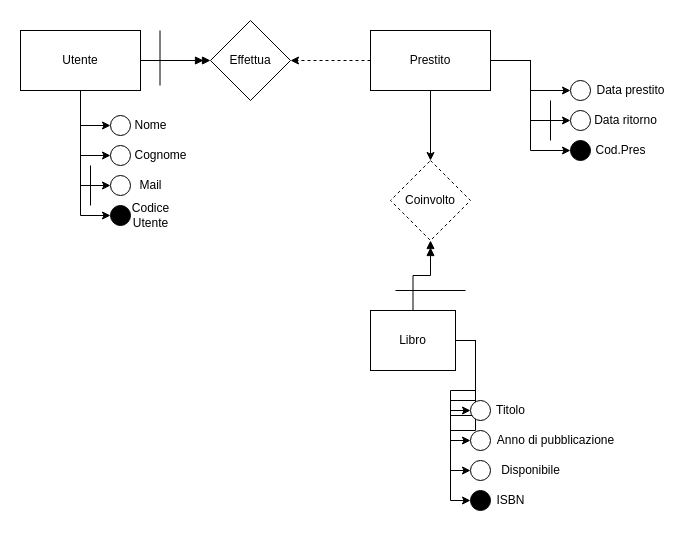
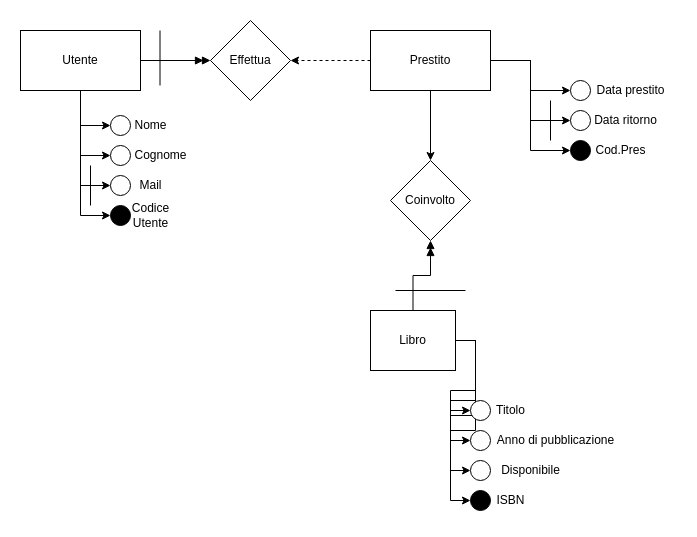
  <mxCell id="0" />
  <mxCell id="1" parent="0" />
  <mxCell id="2" value="" style="edgeStyle=orthogonalEdgeStyle;rounded=0;orthogonalLoop=1;jettySize=auto;html=1;endArrow=doubleBlock;endFill=1;" parent="1" source="7" target="21" edge="1"><mxGeometry relative="1" as="geometry" /></mxCell>
  <mxCell id="3" style="edgeStyle=orthogonalEdgeStyle;rounded=0;orthogonalLoop=1;jettySize=auto;html=1;entryX=0;entryY=0.5;entryDx=0;entryDy=0;" parent="1" source="7" target="23" edge="1"><mxGeometry relative="1" as="geometry" /></mxCell>
  <mxCell id="4" style="edgeStyle=orthogonalEdgeStyle;rounded=0;orthogonalLoop=1;jettySize=auto;html=1;entryX=0;entryY=0.5;entryDx=0;entryDy=0;" parent="1" source="7" target="24" edge="1"><mxGeometry relative="1" as="geometry" /></mxCell>
  <mxCell id="5" style="edgeStyle=orthogonalEdgeStyle;rounded=0;orthogonalLoop=1;jettySize=auto;html=1;entryX=0;entryY=0.5;entryDx=0;entryDy=0;" parent="1" source="7" target="25" edge="1"><mxGeometry relative="1" as="geometry" /></mxCell>
  <mxCell id="6" style="edgeStyle=orthogonalEdgeStyle;rounded=0;orthogonalLoop=1;jettySize=auto;html=1;entryX=0;entryY=0.5;entryDx=0;entryDy=0;" edge="1" parent="1" source="7" target="40"><mxGeometry relative="1" as="geometry" /></mxCell>
  <mxCell id="7" value="Utente" style="rounded=0;whiteSpace=wrap;html=1;" parent="1" vertex="1"><mxGeometry x="20" y="30" width="120" height="60" as="geometry" /></mxCell>
  <mxCell id="8" value="" style="edgeStyle=orthogonalEdgeStyle;rounded=0;orthogonalLoop=1;jettySize=auto;html=1;endArrow=doubleBlock;endFill=1;" parent="1" source="13" target="20" edge="1"><mxGeometry relative="1" as="geometry" /></mxCell>
  <mxCell id="9" style="edgeStyle=orthogonalEdgeStyle;rounded=0;orthogonalLoop=1;jettySize=auto;html=1;entryX=0;entryY=0.5;entryDx=0;entryDy=0;" parent="1" source="13" target="30" edge="1"><mxGeometry relative="1" as="geometry" /></mxCell>
  <mxCell id="10" style="edgeStyle=orthogonalEdgeStyle;rounded=0;orthogonalLoop=1;jettySize=auto;html=1;entryX=0;entryY=0.5;entryDx=0;entryDy=0;" parent="1" source="13" target="31" edge="1"><mxGeometry relative="1" as="geometry" /></mxCell>
  <mxCell id="11" style="edgeStyle=orthogonalEdgeStyle;rounded=0;orthogonalLoop=1;jettySize=auto;html=1;entryX=0;entryY=0.5;entryDx=0;entryDy=0;" parent="1" source="13" target="32" edge="1"><mxGeometry relative="1" as="geometry" /></mxCell>
  <mxCell id="12" style="edgeStyle=orthogonalEdgeStyle;rounded=0;orthogonalLoop=1;jettySize=auto;html=1;entryX=0;entryY=0.5;entryDx=0;entryDy=0;" edge="1" parent="1" source="13" target="42"><mxGeometry relative="1" as="geometry" /></mxCell>
  <mxCell id="13" value="Libro" style="rounded=0;whiteSpace=wrap;html=1;" parent="1" vertex="1"><mxGeometry x="370" y="310" width="85" height="60" as="geometry" /></mxCell>
  <mxCell id="14" style="edgeStyle=orthogonalEdgeStyle;rounded=0;orthogonalLoop=1;jettySize=auto;html=1;" parent="1" source="19" target="20" edge="1"><mxGeometry relative="1" as="geometry" /></mxCell>
  <mxCell id="15" style="edgeStyle=orthogonalEdgeStyle;rounded=0;orthogonalLoop=1;jettySize=auto;html=1;entryX=1;entryY=0.5;entryDx=0;entryDy=0;dashed=1;" parent="1" source="19" target="21" edge="1"><mxGeometry relative="1" as="geometry" /></mxCell>
  <mxCell id="16" style="edgeStyle=orthogonalEdgeStyle;rounded=0;orthogonalLoop=1;jettySize=auto;html=1;entryX=0;entryY=0.5;entryDx=0;entryDy=0;" parent="1" source="19" target="36" edge="1"><mxGeometry relative="1" as="geometry" /></mxCell>
  <mxCell id="17" style="edgeStyle=orthogonalEdgeStyle;rounded=0;orthogonalLoop=1;jettySize=auto;html=1;entryX=0;entryY=0.5;entryDx=0;entryDy=0;" parent="1" source="19" target="37" edge="1"><mxGeometry relative="1" as="geometry" /></mxCell>
  <mxCell id="18" style="edgeStyle=orthogonalEdgeStyle;rounded=0;orthogonalLoop=1;jettySize=auto;html=1;entryX=0;entryY=0.5;entryDx=0;entryDy=0;" edge="1" parent="1" source="19" target="44"><mxGeometry relative="1" as="geometry" /></mxCell>
  <mxCell id="19" value="Prestito" style="rounded=0;whiteSpace=wrap;html=1;" parent="1" vertex="1"><mxGeometry x="370" y="30" width="120" height="60" as="geometry" /></mxCell>
- <mxCell id="20" value="Coinvolto" style="rhombus;whiteSpace=wrap;html=1;rounded=0;dashed=1;" parent="1" vertex="1"><mxGeometry x="390" y="160" width="80" height="80" as="geometry" /></mxCell>
+ <mxCell id="20" value="Coinvolto" style="rhombus;whiteSpace=wrap;html=1;rounded=0;" parent="1" vertex="1"><mxGeometry x="390" y="160" width="80" height="80" as="geometry" /></mxCell>
  <mxCell id="21" value="Effettua" style="rhombus;whiteSpace=wrap;html=1;rounded=0;" parent="1" vertex="1"><mxGeometry x="210" y="20" width="80" height="80" as="geometry" /></mxCell>
  <mxCell id="22" value="" style="endArrow=none;html=1;rounded=0;" parent="1" edge="1"><mxGeometry width="50" height="50" relative="1" as="geometry"><mxPoint x="159.5" y="85" as="sourcePoint" /><mxPoint x="159.5" y="30" as="targetPoint" /></mxGeometry></mxCell>
  <mxCell id="23" value="" style="ellipse;whiteSpace=wrap;html=1;aspect=fixed;" parent="1" vertex="1"><mxGeometry x="110" y="115" width="20" height="20" as="geometry" /></mxCell>
  <mxCell id="24" value="" style="ellipse;whiteSpace=wrap;html=1;aspect=fixed;" parent="1" vertex="1"><mxGeometry x="110" y="145" width="20" height="20" as="geometry" /></mxCell>
  <mxCell id="25" value="" style="ellipse;whiteSpace=wrap;html=1;aspect=fixed;" parent="1" vertex="1"><mxGeometry x="110" y="175" width="20" height="20" as="geometry" /></mxCell>
  <mxCell id="26" value="Nome" style="text;html=1;align=center;verticalAlign=middle;resizable=0;points=[];autosize=1;strokeColor=none;fillColor=none;" parent="1" vertex="1"><mxGeometry x="120" y="110" width="60" height="30" as="geometry" /></mxCell>
  <mxCell id="27" value="Cognome" style="text;html=1;align=center;verticalAlign=middle;resizable=0;points=[];autosize=1;strokeColor=none;fillColor=none;" parent="1" vertex="1"><mxGeometry x="120" y="140" width="80" height="30" as="geometry" /></mxCell>
  <mxCell id="28" value="Mail" style="text;html=1;align=center;verticalAlign=middle;resizable=0;points=[];autosize=1;strokeColor=none;fillColor=none;" parent="1" vertex="1"><mxGeometry x="125" y="170" width="50" height="30" as="geometry" /></mxCell>
  <mxCell id="29" value="" style="endArrow=none;html=1;rounded=0;" parent="1" edge="1"><mxGeometry width="50" height="50" relative="1" as="geometry"><mxPoint x="395" y="290" as="sourcePoint" /><mxPoint x="465" y="290" as="targetPoint" /></mxGeometry></mxCell>
  <mxCell id="30" value="" style="ellipse;whiteSpace=wrap;html=1;aspect=fixed;" parent="1" vertex="1"><mxGeometry x="470" y="400" width="20" height="20" as="geometry" /></mxCell>
  <mxCell id="31" value="" style="ellipse;whiteSpace=wrap;html=1;aspect=fixed;" parent="1" vertex="1"><mxGeometry x="470" y="430" width="20" height="20" as="geometry" /></mxCell>
  <mxCell id="32" value="" style="ellipse;whiteSpace=wrap;html=1;aspect=fixed;" parent="1" vertex="1"><mxGeometry x="470" y="460" width="20" height="20" as="geometry" /></mxCell>
  <mxCell id="33" value="Titolo" style="text;html=1;align=center;verticalAlign=middle;resizable=0;points=[];autosize=1;strokeColor=none;fillColor=none;" parent="1" vertex="1"><mxGeometry x="485" y="395" width="50" height="30" as="geometry" /></mxCell>
  <mxCell id="34" value="Anno di pubblicazione" style="text;html=1;align=center;verticalAlign=middle;resizable=0;points=[];autosize=1;strokeColor=none;fillColor=none;" parent="1" vertex="1"><mxGeometry x="485" y="425" width="140" height="30" as="geometry" /></mxCell>
  <mxCell id="35" value="Disponibile" style="text;html=1;align=center;verticalAlign=middle;resizable=0;points=[];autosize=1;strokeColor=none;fillColor=none;" parent="1" vertex="1"><mxGeometry x="490" y="455" width="80" height="30" as="geometry" /></mxCell>
  <mxCell id="36" value="" style="ellipse;whiteSpace=wrap;html=1;aspect=fixed;" parent="1" vertex="1"><mxGeometry x="570" y="80" width="20" height="20" as="geometry" /></mxCell>
  <mxCell id="37" value="" style="ellipse;whiteSpace=wrap;html=1;aspect=fixed;" parent="1" vertex="1"><mxGeometry x="570" y="110" width="20" height="20" as="geometry" /></mxCell>
  <mxCell id="38" value="Data ritorno" style="text;html=1;align=center;verticalAlign=middle;resizable=0;points=[];autosize=1;strokeColor=none;fillColor=none;" parent="1" vertex="1"><mxGeometry x="580" y="105" width="90" height="30" as="geometry" /></mxCell>
  <mxCell id="39" value="Data prestito" style="text;html=1;align=center;verticalAlign=middle;resizable=0;points=[];autosize=1;strokeColor=none;fillColor=none;" parent="1" vertex="1"><mxGeometry x="585" y="75" width="90" height="30" as="geometry" /></mxCell>
  <mxCell id="40" value="" style="ellipse;whiteSpace=wrap;html=1;aspect=fixed;fillColor=#000000;" vertex="1" parent="1"><mxGeometry x="110" y="205" width="20" height="20" as="geometry" /></mxCell>
  <mxCell id="41" value="Codice&lt;div&gt;Utente&lt;/div&gt;" style="text;html=1;align=center;verticalAlign=middle;resizable=0;points=[];autosize=1;strokeColor=none;fillColor=none;" vertex="1" parent="1"><mxGeometry x="120" y="195" width="60" height="40" as="geometry" /></mxCell>
  <mxCell id="42" value="" style="ellipse;whiteSpace=wrap;html=1;aspect=fixed;fillColor=#000000;" vertex="1" parent="1"><mxGeometry x="470" y="490" width="20" height="20" as="geometry" /></mxCell>
  <mxCell id="43" value="ISBN" style="text;html=1;align=center;verticalAlign=middle;resizable=0;points=[];autosize=1;strokeColor=none;fillColor=none;" vertex="1" parent="1"><mxGeometry x="485" y="485" width="50" height="30" as="geometry" /></mxCell>
  <mxCell id="44" value="" style="ellipse;whiteSpace=wrap;html=1;aspect=fixed;fillColor=#000000;" vertex="1" parent="1"><mxGeometry x="570" y="140" width="20" height="20" as="geometry" /></mxCell>
  <mxCell id="45" value="Cod.Pres" style="text;html=1;align=center;verticalAlign=middle;resizable=0;points=[];autosize=1;strokeColor=none;fillColor=none;" vertex="1" parent="1"><mxGeometry x="585" y="135" width="70" height="30" as="geometry" /></mxCell>
  <mxCell id="46" value="" style="endArrow=none;html=1;rounded=0;" edge="1" parent="1"><mxGeometry width="50" height="50" relative="1" as="geometry"><mxPoint x="90" y="205" as="sourcePoint" /><mxPoint x="90" y="165" as="targetPoint" /></mxGeometry></mxCell>
  <mxCell id="47" value="" style="endArrow=none;html=1;rounded=0;" edge="1" parent="1"><mxGeometry width="50" height="50" relative="1" as="geometry"><mxPoint x="550" y="140" as="sourcePoint" /><mxPoint x="550" y="100" as="targetPoint" /></mxGeometry></mxCell>
